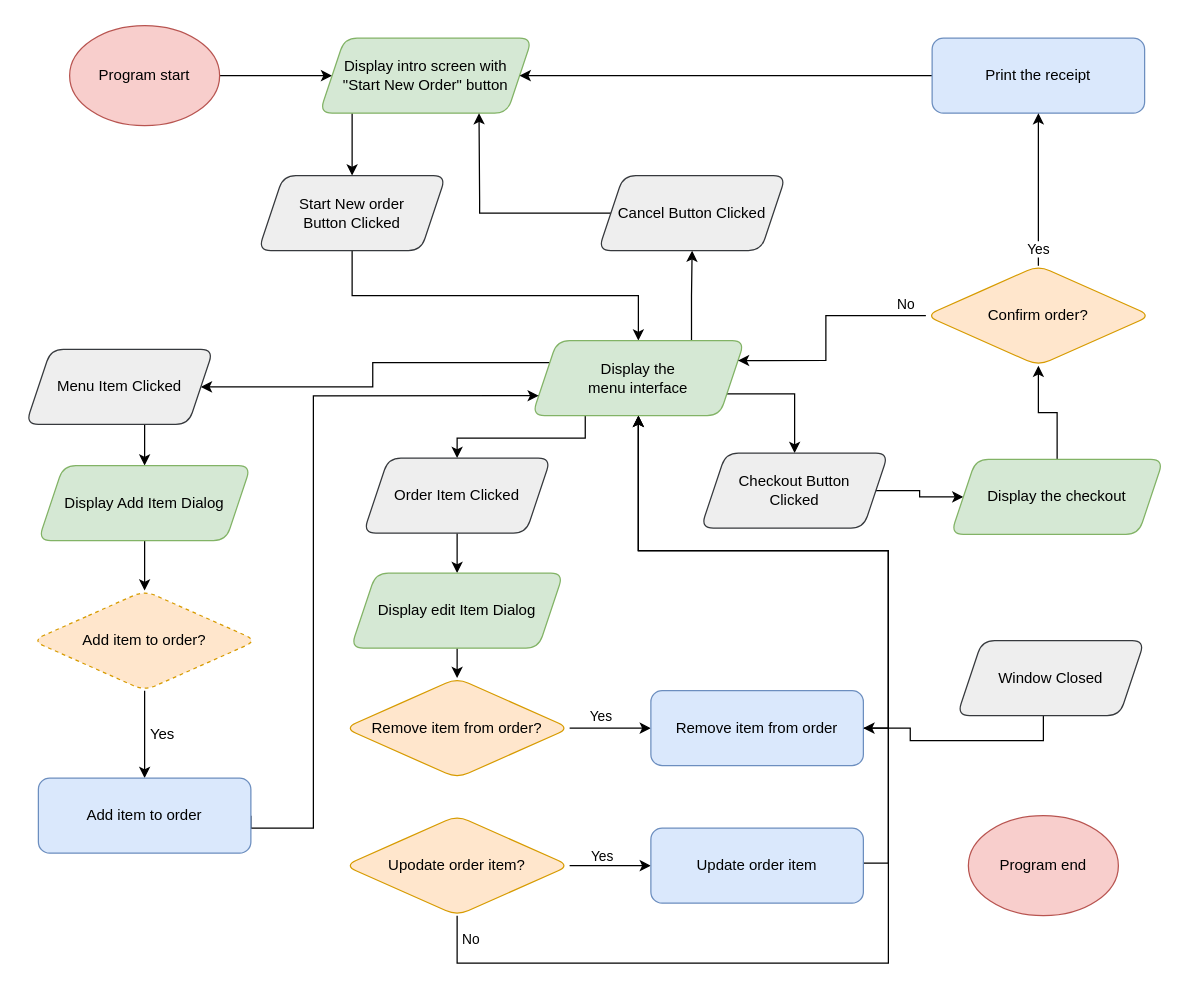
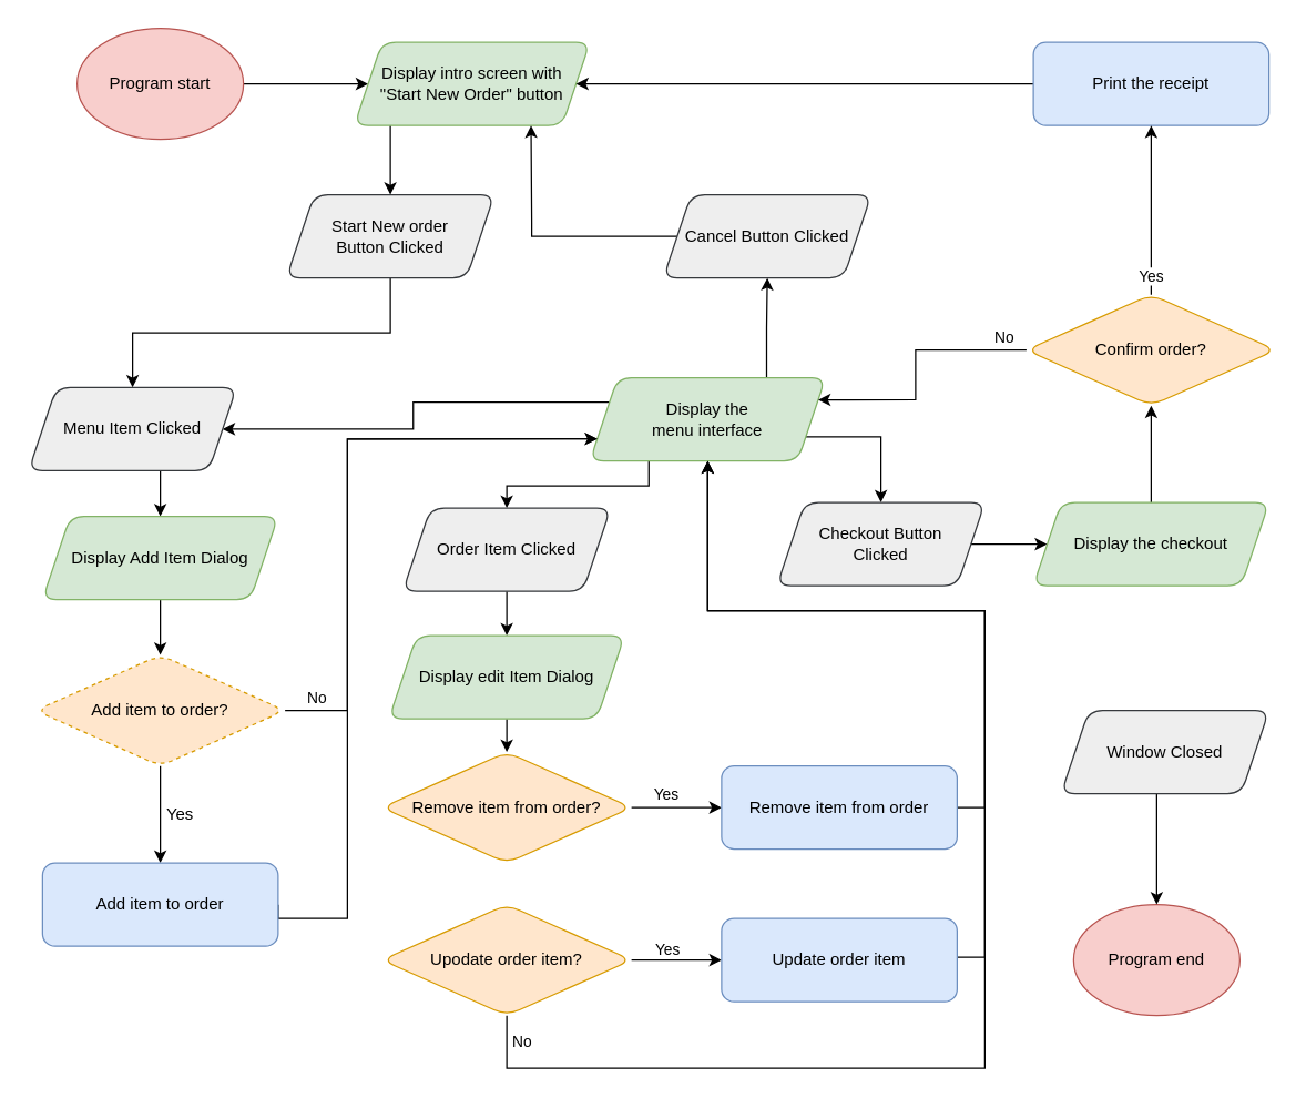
  <mxCell id="0" />
  <mxCell id="1" parent="0" />
  <mxCell id="2" style="edgeStyle=orthogonalEdgeStyle;rounded=0;orthogonalLoop=1;jettySize=auto;html=1;exitX=1;exitY=0.5;exitDx=0;exitDy=0;entryX=0;entryY=0.5;entryDx=0;entryDy=0;" parent="1" source="3" target="6" edge="1"><mxGeometry relative="1" as="geometry" /></mxCell>
  <mxCell id="3" value="Program start" style="ellipse;whiteSpace=wrap;html=1;fillColor=#f8cecc;strokeColor=#b85450;fontColor=#000000;rounded=1;" parent="1" vertex="1"><mxGeometry x="55" y="20" width="120" height="80" as="geometry" /></mxCell>
  <mxCell id="4" value="Program end" style="ellipse;whiteSpace=wrap;html=1;fillColor=#f8cecc;strokeColor=#b85450;fontColor=#000000;rounded=1;" parent="1" vertex="1"><mxGeometry x="774" y="652" width="120" height="80" as="geometry" /></mxCell>
  <mxCell id="5" style="edgeStyle=orthogonalEdgeStyle;rounded=0;orthogonalLoop=1;jettySize=auto;html=1;exitX=0.153;exitY=0.983;exitDx=0;exitDy=0;entryX=0.5;entryY=0;entryDx=0;entryDy=0;exitPerimeter=0;" parent="1" source="6" target="8" edge="1"><mxGeometry relative="1" as="geometry" /></mxCell>
  <mxCell id="6" value="Display intro screen with &lt;br&gt;&quot;Start New Order&quot; button" style="rounded=1;whiteSpace=wrap;html=1;fillColor=#d5e8d4;strokeColor=#82b366;fontColor=#000000;shape=parallelogram;perimeter=parallelogramPerimeter;fixedSize=1;" parent="1" vertex="1"><mxGeometry x="255" y="30" width="170" height="60" as="geometry" /></mxCell>
- <mxCell id="7" style="edgeStyle=orthogonalEdgeStyle;rounded=0;orthogonalLoop=1;jettySize=auto;html=1;exitX=0.5;exitY=1;exitDx=0;exitDy=0;entryX=0.5;entryY=0;entryDx=0;entryDy=0;" parent="1" source="8" target="13" edge="1"><mxGeometry relative="1" as="geometry" /></mxCell>
+ <mxCell id="7" style="edgeStyle=orthogonalEdgeStyle;rounded=0;orthogonalLoop=1;jettySize=auto;html=1;exitX=0.5;exitY=1;exitDx=0;exitDy=0;" parent="1" source="8" target="15" edge="1"><mxGeometry relative="1" as="geometry" /></mxCell>
  <mxCell id="8" value="Start New order &lt;br&gt;Button Clicked" style="shape=parallelogram;perimeter=parallelogramPerimeter;whiteSpace=wrap;html=1;fixedSize=1;rounded=1;fillColor=#eeeeee;strokeColor=#36393d;" parent="1" vertex="1"><mxGeometry x="206" y="140" width="150" height="60" as="geometry" /></mxCell>
  <mxCell id="9" style="edgeStyle=orthogonalEdgeStyle;rounded=0;orthogonalLoop=1;jettySize=auto;html=1;exitX=0;exitY=0.25;exitDx=0;exitDy=0;entryX=1;entryY=0.5;entryDx=0;entryDy=0;" parent="1" source="13" target="15" edge="1"><mxGeometry relative="1" as="geometry" /></mxCell>
  <mxCell id="10" style="edgeStyle=orthogonalEdgeStyle;rounded=0;orthogonalLoop=1;jettySize=auto;html=1;exitX=0.25;exitY=1;exitDx=0;exitDy=0;entryX=0.5;entryY=0;entryDx=0;entryDy=0;" parent="1" source="13" target="26" edge="1"><mxGeometry relative="1" as="geometry"><Array as="points"><mxPoint x="468" y="350" /><mxPoint x="365" y="350" /></Array></mxGeometry></mxCell>
  <mxCell id="11" style="edgeStyle=orthogonalEdgeStyle;rounded=0;orthogonalLoop=1;jettySize=auto;html=1;exitX=1;exitY=0.75;exitDx=0;exitDy=0;entryX=0.5;entryY=0;entryDx=0;entryDy=0;" parent="1" source="13" target="42" edge="1"><mxGeometry relative="1" as="geometry"><Array as="points"><mxPoint x="635" y="315" /></Array></mxGeometry></mxCell>
  <mxCell id="12" style="edgeStyle=orthogonalEdgeStyle;rounded=0;orthogonalLoop=1;jettySize=auto;html=1;exitX=0.75;exitY=0;exitDx=0;exitDy=0;entryX=0.5;entryY=1;entryDx=0;entryDy=0;" parent="1" source="13" target="44" edge="1"><mxGeometry relative="1" as="geometry" /></mxCell>
  <mxCell id="13" value="Display the &lt;br&gt;menu interface" style="rounded=1;whiteSpace=wrap;html=1;fillColor=#d5e8d4;strokeColor=#82b366;fontColor=#000000;shape=parallelogram;perimeter=parallelogramPerimeter;fixedSize=1;" parent="1" vertex="1"><mxGeometry x="425" y="272" width="170" height="60" as="geometry" /></mxCell>
  <mxCell id="14" style="edgeStyle=orthogonalEdgeStyle;rounded=0;orthogonalLoop=1;jettySize=auto;html=1;exitX=0.5;exitY=1;exitDx=0;exitDy=0;entryX=0.5;entryY=0;entryDx=0;entryDy=0;" parent="1" source="15" target="17" edge="1"><mxGeometry relative="1" as="geometry" /></mxCell>
  <mxCell id="15" value="Menu Item Clicked" style="shape=parallelogram;perimeter=parallelogramPerimeter;whiteSpace=wrap;html=1;fixedSize=1;rounded=1;fillColor=#eeeeee;strokeColor=#36393d;" parent="1" vertex="1"><mxGeometry x="20" y="279" width="150" height="60" as="geometry" /></mxCell>
  <mxCell id="16" style="edgeStyle=orthogonalEdgeStyle;rounded=0;orthogonalLoop=1;jettySize=auto;html=1;exitX=0.5;exitY=1;exitDx=0;exitDy=0;entryX=0.5;entryY=0;entryDx=0;entryDy=0;" parent="1" source="17" target="21" edge="1"><mxGeometry relative="1" as="geometry" /></mxCell>
  <mxCell id="17" value="Display Add Item Dialog" style="rounded=1;whiteSpace=wrap;html=1;fillColor=#d5e8d4;strokeColor=#82b366;fontColor=#000000;shape=parallelogram;perimeter=parallelogramPerimeter;fixedSize=1;" parent="1" vertex="1"><mxGeometry x="30" y="372" width="170" height="60" as="geometry" /></mxCell>
  <mxCell id="18" style="edgeStyle=orthogonalEdgeStyle;rounded=0;orthogonalLoop=1;jettySize=auto;html=1;exitX=0.5;exitY=1;exitDx=0;exitDy=0;entryX=0.5;entryY=0;entryDx=0;entryDy=0;" parent="1" source="21" target="23" edge="1"><mxGeometry relative="1" as="geometry" /></mxCell>
+ <mxCell id="19" style="edgeStyle=orthogonalEdgeStyle;rounded=0;orthogonalLoop=1;jettySize=auto;html=1;exitX=1;exitY=0.5;exitDx=0;exitDy=0;entryX=0;entryY=0.75;entryDx=0;entryDy=0;" parent="1" source="21" target="13" edge="1"><mxGeometry relative="1" as="geometry"><Array as="points"><mxPoint x="250" y="512" /><mxPoint x="250" y="316" /></Array></mxGeometry></mxCell>
+ <mxCell id="20" value="No" style="edgeLabel;html=1;align=center;verticalAlign=middle;resizable=0;points=[];" parent="19" vertex="1" connectable="0"><mxGeometry x="-0.895" relative="1" as="geometry"><mxPoint y="-10" as="offset" /></mxGeometry></mxCell>
  <mxCell id="21" value="Add item to order?" style="rhombus;whiteSpace=wrap;html=1;fillColor=#ffe6cc;strokeColor=#d79b00;fontColor=#000000;rounded=1;dashed=1;" parent="1" vertex="1"><mxGeometry x="25" y="472" width="180" height="80" as="geometry" /></mxCell>
  <mxCell id="22" style="edgeStyle=orthogonalEdgeStyle;rounded=0;orthogonalLoop=1;jettySize=auto;html=1;exitX=1;exitY=0.5;exitDx=0;exitDy=0;entryX=0;entryY=0.75;entryDx=0;entryDy=0;" parent="1" source="23" target="13" edge="1"><mxGeometry relative="1" as="geometry"><Array as="points"><mxPoint x="250" y="662" /><mxPoint x="250" y="316" /></Array></mxGeometry></mxCell>
  <mxCell id="23" value="Add item to order" style="rounded=1;whiteSpace=wrap;html=1;fillColor=#dae8fc;strokeColor=#6c8ebf;" parent="1" vertex="1"><mxGeometry x="30" y="622" width="170" height="60" as="geometry" /></mxCell>
  <mxCell id="24" value="Yes" style="text;html=1;align=center;verticalAlign=middle;resizable=0;points=[];autosize=1;strokeColor=none;fillColor=none;" parent="1" vertex="1"><mxGeometry x="109" y="572" width="40" height="30" as="geometry" /></mxCell>
  <mxCell id="25" style="edgeStyle=orthogonalEdgeStyle;rounded=0;orthogonalLoop=1;jettySize=auto;html=1;exitX=0.5;exitY=1;exitDx=0;exitDy=0;entryX=0.5;entryY=0;entryDx=0;entryDy=0;" parent="1" source="26" target="28" edge="1"><mxGeometry relative="1" as="geometry" /></mxCell>
  <mxCell id="26" value="Order Item Clicked" style="shape=parallelogram;perimeter=parallelogramPerimeter;whiteSpace=wrap;html=1;fixedSize=1;rounded=1;fillColor=#eeeeee;strokeColor=#36393d;" parent="1" vertex="1"><mxGeometry x="290" y="366" width="150" height="60" as="geometry" /></mxCell>
  <mxCell id="27" style="edgeStyle=orthogonalEdgeStyle;rounded=0;orthogonalLoop=1;jettySize=auto;html=1;exitX=0.5;exitY=1;exitDx=0;exitDy=0;" parent="1" source="28" target="31" edge="1"><mxGeometry relative="1" as="geometry" /></mxCell>
  <mxCell id="28" value="Display edit Item Dialog" style="rounded=1;whiteSpace=wrap;html=1;fillColor=#d5e8d4;strokeColor=#82b366;fontColor=#000000;shape=parallelogram;perimeter=parallelogramPerimeter;fixedSize=1;" parent="1" vertex="1"><mxGeometry x="280" y="458" width="170" height="60" as="geometry" /></mxCell>
  <mxCell id="29" style="edgeStyle=orthogonalEdgeStyle;rounded=0;orthogonalLoop=1;jettySize=auto;html=1;exitX=1;exitY=0.5;exitDx=0;exitDy=0;entryX=0;entryY=0.5;entryDx=0;entryDy=0;" parent="1" source="31" target="38" edge="1"><mxGeometry relative="1" as="geometry" /></mxCell>
  <mxCell id="30" value="Yes" style="edgeLabel;html=1;align=center;verticalAlign=middle;resizable=0;points=[];" parent="29" vertex="1" connectable="0"><mxGeometry x="-0.262" y="1" relative="1" as="geometry"><mxPoint y="-9" as="offset" /></mxGeometry></mxCell>
  <mxCell id="31" value="Remove item from order?" style="rhombus;whiteSpace=wrap;html=1;fillColor=#ffe6cc;strokeColor=#d79b00;fontColor=#000000;rounded=1;" parent="1" vertex="1"><mxGeometry x="275" y="542" width="180" height="80" as="geometry" /></mxCell>
  <mxCell id="32" style="edgeStyle=orthogonalEdgeStyle;rounded=0;orthogonalLoop=1;jettySize=auto;html=1;exitX=1;exitY=0.5;exitDx=0;exitDy=0;entryX=0;entryY=0.5;entryDx=0;entryDy=0;" parent="1" source="36" target="40" edge="1"><mxGeometry relative="1" as="geometry" /></mxCell>
  <mxCell id="33" value="Yes" style="edgeLabel;html=1;align=center;verticalAlign=middle;resizable=0;points=[];" parent="32" vertex="1" connectable="0"><mxGeometry x="-0.323" y="2" relative="1" as="geometry"><mxPoint x="3" y="-6" as="offset" /></mxGeometry></mxCell>
  <mxCell id="34" style="edgeStyle=orthogonalEdgeStyle;rounded=0;orthogonalLoop=1;jettySize=auto;html=1;exitX=0.5;exitY=1;exitDx=0;exitDy=0;entryX=0.5;entryY=1;entryDx=0;entryDy=0;" edge="1" parent="1" source="36" target="13"><mxGeometry relative="1" as="geometry"><Array as="points"><mxPoint x="365" y="770" /><mxPoint x="710" y="770" /><mxPoint x="710" y="440" /><mxPoint x="510" y="440" /></Array></mxGeometry></mxCell>
  <mxCell id="35" value="No" style="edgeLabel;html=1;align=center;verticalAlign=middle;resizable=0;points=[];" vertex="1" connectable="0" parent="34"><mxGeometry x="-0.949" y="-4" relative="1" as="geometry"><mxPoint x="14" y="-8" as="offset" /></mxGeometry></mxCell>
  <mxCell id="36" value="Upodate order item?" style="rhombus;whiteSpace=wrap;html=1;fillColor=#ffe6cc;strokeColor=#d79b00;fontColor=#000000;rounded=1;" parent="1" vertex="1"><mxGeometry x="275" y="652" width="180" height="80" as="geometry" /></mxCell>
  <mxCell id="37" style="edgeStyle=orthogonalEdgeStyle;rounded=0;orthogonalLoop=1;jettySize=auto;html=1;exitX=1;exitY=0.5;exitDx=0;exitDy=0;" parent="1" source="38" target="13" edge="1"><mxGeometry relative="1" as="geometry"><Array as="points"><mxPoint x="710" y="582" /><mxPoint x="710" y="440" /><mxPoint x="510" y="440" /></Array></mxGeometry></mxCell>
  <mxCell id="38" value="Remove item from order" style="rounded=1;whiteSpace=wrap;html=1;fillColor=#dae8fc;strokeColor=#6c8ebf;" parent="1" vertex="1"><mxGeometry x="520" y="552" width="170" height="60" as="geometry" /></mxCell>
  <mxCell id="39" style="edgeStyle=orthogonalEdgeStyle;rounded=0;orthogonalLoop=1;jettySize=auto;html=1;exitX=1;exitY=0.5;exitDx=0;exitDy=0;entryX=0.5;entryY=1;entryDx=0;entryDy=0;" parent="1" source="40" target="13" edge="1"><mxGeometry relative="1" as="geometry"><Array as="points"><mxPoint x="690" y="690" /><mxPoint x="710" y="690" /><mxPoint x="710" y="440" /><mxPoint x="510" y="440" /></Array></mxGeometry></mxCell>
  <mxCell id="40" value="Update order item" style="rounded=1;whiteSpace=wrap;html=1;fillColor=#dae8fc;strokeColor=#6c8ebf;" parent="1" vertex="1"><mxGeometry x="520" y="662" width="170" height="60" as="geometry" /></mxCell>
  <mxCell id="41" style="edgeStyle=orthogonalEdgeStyle;rounded=0;orthogonalLoop=1;jettySize=auto;html=1;exitX=1;exitY=0.5;exitDx=0;exitDy=0;" parent="1" source="42" target="48" edge="1"><mxGeometry relative="1" as="geometry" /></mxCell>
  <mxCell id="42" value="Checkout Button &lt;br&gt;Clicked" style="shape=parallelogram;perimeter=parallelogramPerimeter;whiteSpace=wrap;html=1;fixedSize=1;rounded=1;fillColor=#eeeeee;strokeColor=#36393d;" parent="1" vertex="1"><mxGeometry x="560" y="362" width="150" height="60" as="geometry" /></mxCell>
  <mxCell id="43" style="edgeStyle=orthogonalEdgeStyle;rounded=0;orthogonalLoop=1;jettySize=auto;html=1;exitX=0;exitY=0.5;exitDx=0;exitDy=0;entryX=0.75;entryY=1;entryDx=0;entryDy=0;" parent="1" source="44" target="6" edge="1"><mxGeometry relative="1" as="geometry"><Array as="points"><mxPoint x="383" y="170" /><mxPoint x="383" y="160" /></Array></mxGeometry></mxCell>
  <mxCell id="44" value="Cancel Button Clicked" style="shape=parallelogram;perimeter=parallelogramPerimeter;whiteSpace=wrap;html=1;fixedSize=1;rounded=1;fillColor=#eeeeee;strokeColor=#36393d;" parent="1" vertex="1"><mxGeometry x="478" y="140" width="150" height="60" as="geometry" /></mxCell>
- <mxCell id="45" style="edgeStyle=orthogonalEdgeStyle;rounded=0;orthogonalLoop=1;jettySize=auto;html=1;exitX=0.46;exitY=0.983;exitDx=0;exitDy=0;exitPerimeter=0;" parent="1" source="46" target="38" edge="1"><mxGeometry relative="1" as="geometry" /></mxCell>
+ <mxCell id="45" style="edgeStyle=orthogonalEdgeStyle;rounded=0;orthogonalLoop=1;jettySize=auto;html=1;exitX=0.46;exitY=0.983;exitDx=0;exitDy=0;exitPerimeter=0;" parent="1" source="46" target="4" edge="1"><mxGeometry relative="1" as="geometry" /></mxCell>
  <mxCell id="46" value="Window Closed" style="shape=parallelogram;perimeter=parallelogramPerimeter;whiteSpace=wrap;html=1;fixedSize=1;rounded=1;fillColor=#eeeeee;strokeColor=#36393d;" parent="1" vertex="1"><mxGeometry x="765" y="512" width="150" height="60" as="geometry" /></mxCell>
  <mxCell id="47" style="edgeStyle=orthogonalEdgeStyle;rounded=0;orthogonalLoop=1;jettySize=auto;html=1;exitX=0.5;exitY=0;exitDx=0;exitDy=0;entryX=0.5;entryY=1;entryDx=0;entryDy=0;" parent="1" source="48" target="55" edge="1"><mxGeometry relative="1" as="geometry" /></mxCell>
- <mxCell id="48" value="Display the checkout" style="rounded=1;whiteSpace=wrap;html=1;fillColor=#d5e8d4;strokeColor=#82b366;fontColor=#000000;shape=parallelogram;perimeter=parallelogramPerimeter;fixedSize=1;" parent="1" vertex="1"><mxGeometry x="760" y="367" width="170" height="60" as="geometry" /></mxCell>
+ <mxCell id="48" value="Display the checkout" style="rounded=1;whiteSpace=wrap;html=1;fillColor=#d5e8d4;strokeColor=#82b366;fontColor=#000000;shape=parallelogram;perimeter=parallelogramPerimeter;fixedSize=1;" parent="1" vertex="1"><mxGeometry x="745" y="362" width="170" height="60" as="geometry" /></mxCell>
  <mxCell id="49" style="edgeStyle=orthogonalEdgeStyle;rounded=0;orthogonalLoop=1;jettySize=auto;html=1;exitX=0;exitY=0.5;exitDx=0;exitDy=0;entryX=1;entryY=0.5;entryDx=0;entryDy=0;" parent="1" source="50" target="6" edge="1"><mxGeometry relative="1" as="geometry" /></mxCell>
  <mxCell id="50" value="Print the receipt" style="rounded=1;whiteSpace=wrap;html=1;fillColor=#dae8fc;strokeColor=#6c8ebf;" parent="1" vertex="1"><mxGeometry x="745" y="30" width="170" height="60" as="geometry" /></mxCell>
  <mxCell id="51" style="edgeStyle=orthogonalEdgeStyle;rounded=0;orthogonalLoop=1;jettySize=auto;html=1;exitX=0;exitY=0.5;exitDx=0;exitDy=0;entryX=1;entryY=0.25;entryDx=0;entryDy=0;" parent="1" source="55" target="13" edge="1"><mxGeometry relative="1" as="geometry"><Array as="points"><mxPoint x="660" y="252" /><mxPoint x="660" y="288" /></Array></mxGeometry></mxCell>
  <mxCell id="52" value="No" style="edgeLabel;html=1;align=center;verticalAlign=middle;resizable=0;points=[];" parent="51" vertex="1" connectable="0"><mxGeometry x="-0.821" y="-3" relative="1" as="geometry"><mxPoint y="-7" as="offset" /></mxGeometry></mxCell>
  <mxCell id="53" style="edgeStyle=orthogonalEdgeStyle;rounded=0;orthogonalLoop=1;jettySize=auto;html=1;exitX=0.5;exitY=0;exitDx=0;exitDy=0;entryX=0.5;entryY=1;entryDx=0;entryDy=0;" parent="1" source="55" target="50" edge="1"><mxGeometry relative="1" as="geometry" /></mxCell>
  <mxCell id="54" value="Yes" style="edgeLabel;html=1;align=center;verticalAlign=middle;resizable=0;points=[];" parent="53" vertex="1" connectable="0"><mxGeometry x="-0.775" y="1" relative="1" as="geometry"><mxPoint as="offset" /></mxGeometry></mxCell>
  <mxCell id="55" value="Confirm order?" style="rhombus;whiteSpace=wrap;html=1;fillColor=#ffe6cc;strokeColor=#d79b00;fontColor=#000000;rounded=1;" parent="1" vertex="1"><mxGeometry x="740" y="212" width="180" height="80" as="geometry" /></mxCell>
